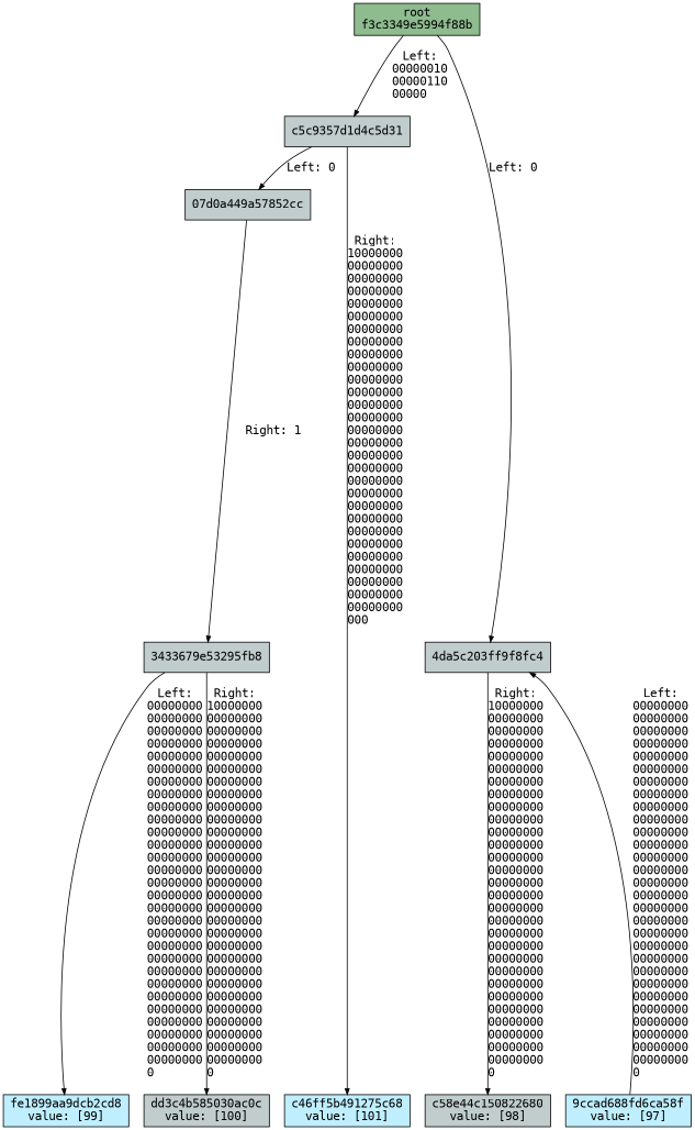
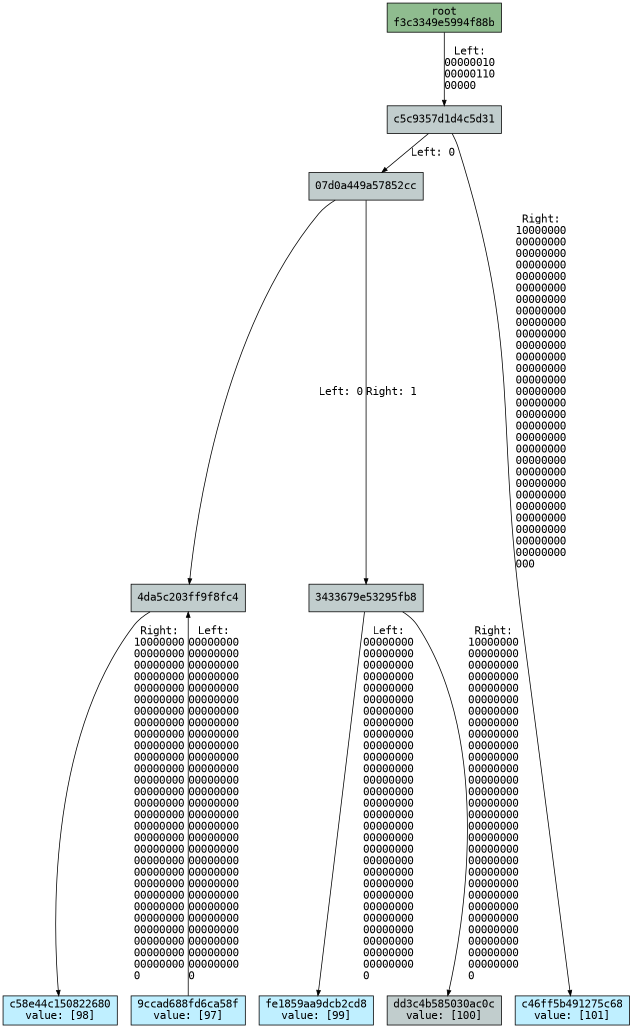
  digraph {
    fontname="DejaVu Sans Mono"
    node [fillcolor=azure3 fontname="DejaVu Sans Mono" ordering=out shape=box style=filled]
    edge [arrowsize=0.7 fontname="DejaVu Sans Mono" nojustify=true]
    n1 [fillcolor=darkseagreen label="root\nf3c3349e5994f88b"]
    n2 [label=c5c9357d1d4c5d31]
    n3 [label="07d0a449a57852cc"]
    n4 [label="4da5c203ff9f8fc4"]
    n5 [label="3433679e53295fb8"]
    n6 [fillcolor=lightblue1 label="9ccad688fd6ca58f\nvalue: [97]"]
-   n7 [label="c58e44c150822680\nvalue: [98]"]
-   n8 [fillcolor=lightblue1 label="fe1899aa9dcb2cd8\nvalue: [99]"]
+   n7 [fillcolor=lightblue1 label="c58e44c150822680\nvalue: [98]"]
+   n8 [fillcolor=lightblue1 label="fe1859aa9dcb2cd8\nvalue: [99]"]
    n9 [label="dd3c4b585030ac0c\nvalue: [100]"]
    n10 [fillcolor=lightblue1 label="c46ff5b491275c68\nvalue: [101]"]
    subgraph sub_1 {
      rank=same
      n1
    }
    subgraph sub_2 {
      rank=same
      n2
    }
    subgraph sub_3 {
      rank=same
      n3
    }
    subgraph sub_4 {
      rank=same
      n4
      n5
    }
    subgraph sub_5 {
      rank=same
      n6
      n7
      n8
      n9
      n10
    }
    n1 -> n2 [label="Left:\n00000010\n00000110\n00000\l"]
    n2 -> n3 [label="Left: 0\l"]
    n2 -> n10 [label="Right:\n10000000\n00000000\n00000000\n00000000\n00000000\n00000000\n00000000\n00000000\n00000000\n00000000\n00000000\n00000000\n00000000\n00000000\n00000000\n00000000\n00000000\n00000000\n00000000\n00000000\n00000000\n00000000\n00000000\n00000000\n00000000\n00000000\n00000000\n00000000\n00000000\n000\l"]
-   n1 -> n4 [label="Left: 0\l"]
+   n3 -> n4 [label="Left: 0\l"]
    n3 -> n5 [label="Right: 1\l"]
    n4 -> n7 [label="Right:\n10000000\n00000000\n00000000\n00000000\n00000000\n00000000\n00000000\n00000000\n00000000\n00000000\n00000000\n00000000\n00000000\n00000000\n00000000\n00000000\n00000000\n00000000\n00000000\n00000000\n00000000\n00000000\n00000000\n00000000\n00000000\n00000000\n00000000\n00000000\n00000000\n0\l"]
    n5 -> n8 [label="Left:\n00000000\n00000000\n00000000\n00000000\n00000000\n00000000\n00000000\n00000000\n00000000\n00000000\n00000000\n00000000\n00000000\n00000000\n00000000\n00000000\n00000000\n00000000\n00000000\n00000000\n00000000\n00000000\n00000000\n00000000\n00000000\n00000000\n00000000\n00000000\n00000000\n0\l"]
    n5 -> n9 [label="Right:\n10000000\n00000000\n00000000\n00000000\n00000000\n00000000\n00000000\n00000000\n00000000\n00000000\n00000000\n00000000\n00000000\n00000000\n00000000\n00000000\n00000000\n00000000\n00000000\n00000000\n00000000\n00000000\n00000000\n00000000\n00000000\n00000000\n00000000\n00000000\n00000000\n0\l"]
    n6 -> n4 [label="Left:\n00000000\n00000000\n00000000\n00000000\n00000000\n00000000\n00000000\n00000000\n00000000\n00000000\n00000000\n00000000\n00000000\n00000000\n00000000\n00000000\n00000000\n00000000\n00000000\n00000000\n00000000\n00000000\n00000000\n00000000\n00000000\n00000000\n00000000\n00000000\n00000000\n0\l"]
  }
